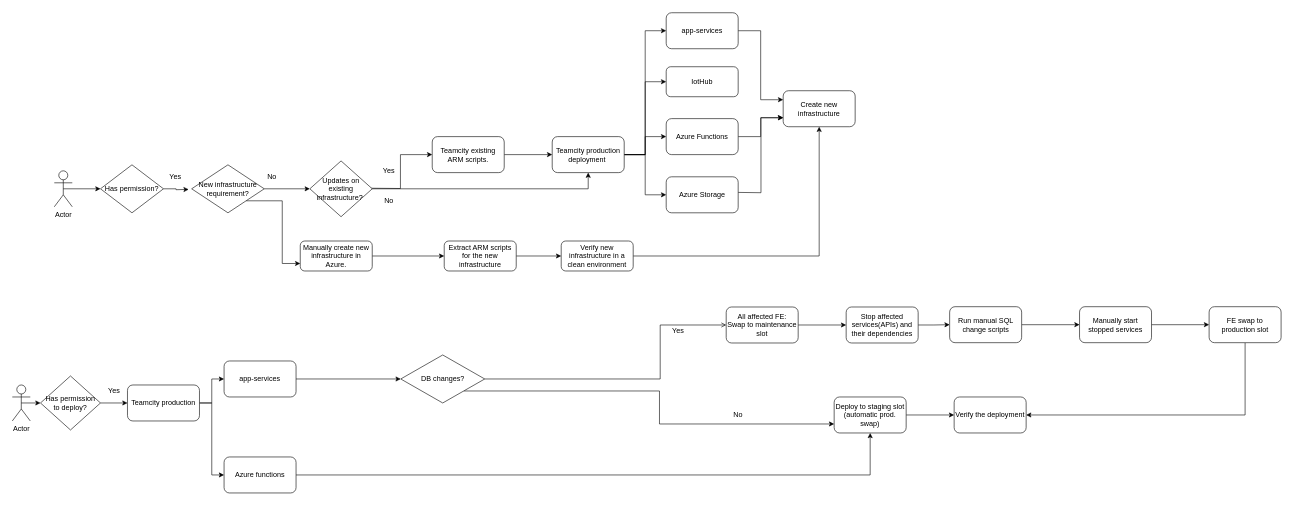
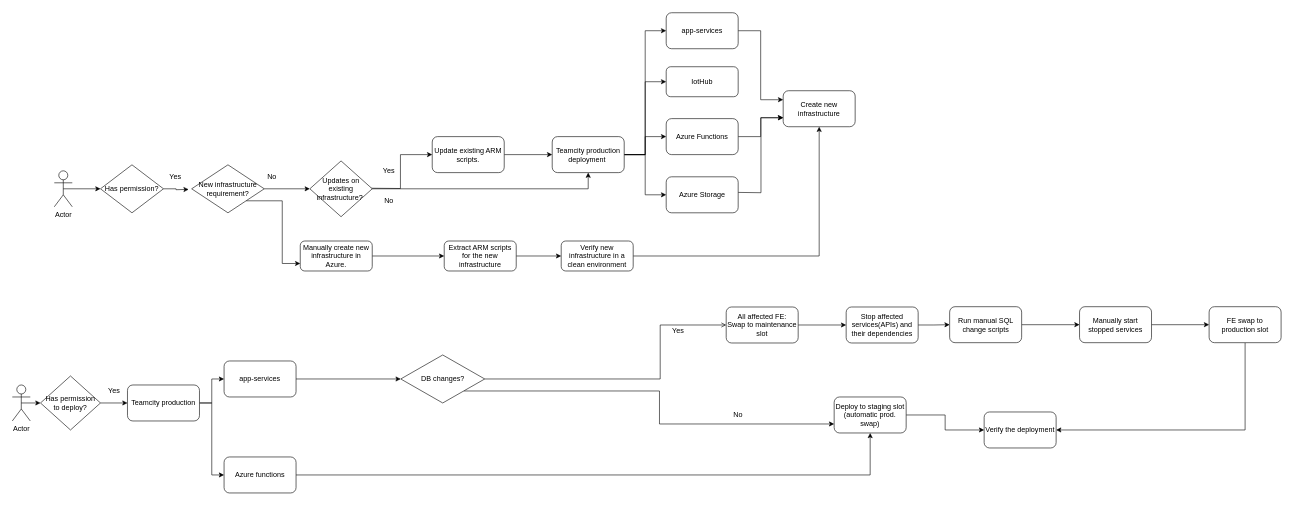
  <mxCell id="0" />
  <mxCell id="1" parent="0" />
  <mxCell id="2" style="edgeStyle=orthogonalEdgeStyle;rounded=0;orthogonalLoop=1;jettySize=auto;html=1;exitX=0.5;exitY=0.5;exitDx=0;exitDy=0;exitPerimeter=0;entryX=0;entryY=0.5;entryDx=0;entryDy=0;" edge="1" parent="1" source="3" target="5"><mxGeometry relative="1" as="geometry" /></mxCell>
  <mxCell id="3" value="Actor" style="shape=umlActor;verticalLabelPosition=bottom;labelBackgroundColor=#ffffff;verticalAlign=top;html=1;outlineConnect=0;" vertex="1" parent="1"><mxGeometry x="90" y="284" width="30" height="60" as="geometry" /></mxCell>
  <mxCell id="4" style="edgeStyle=orthogonalEdgeStyle;rounded=0;orthogonalLoop=1;jettySize=auto;html=1;entryX=0;entryY=0.5;entryDx=0;entryDy=0;" edge="1" parent="1" source="5"><mxGeometry relative="1" as="geometry"><mxPoint x="314" y="315" as="targetPoint" /></mxGeometry></mxCell>
  <mxCell id="5" value="Has permission?" style="rhombus;whiteSpace=wrap;html=1;" vertex="1" parent="1"><mxGeometry x="167" y="274" width="105" height="80" as="geometry" /></mxCell>
  <mxCell id="6" style="edgeStyle=orthogonalEdgeStyle;rounded=0;orthogonalLoop=1;jettySize=auto;html=1;entryX=0;entryY=0.5;entryDx=0;entryDy=0;" edge="1" parent="1" source="7" target="65"><mxGeometry relative="1" as="geometry" /></mxCell>
- <mxCell id="7" value="Teamcity existing ARM scripts." style="rounded=1;whiteSpace=wrap;html=1;" vertex="1" parent="1"><mxGeometry x="720" y="227" width="120" height="60" as="geometry" /></mxCell>
+ <mxCell id="7" value="Update existing ARM scripts." style="rounded=1;whiteSpace=wrap;html=1;" vertex="1" parent="1"><mxGeometry x="720" y="227" width="120" height="60" as="geometry" /></mxCell>
  <mxCell id="8" value="" style="edgeStyle=orthogonalEdgeStyle;rounded=0;orthogonalLoop=1;jettySize=auto;html=1;entryX=0;entryY=0.25;entryDx=0;entryDy=0;" edge="1" parent="1" source="9" target="15"><mxGeometry relative="1" as="geometry"><mxPoint x="1270" y="50.5" as="targetPoint" /></mxGeometry></mxCell>
  <mxCell id="9" value="app-services" style="rounded=1;whiteSpace=wrap;html=1;" vertex="1" parent="1"><mxGeometry x="1110" y="20.5" width="120" height="60" as="geometry" /></mxCell>
  <mxCell id="10" value="IotHub" style="rounded=1;whiteSpace=wrap;html=1;" vertex="1" parent="1"><mxGeometry x="1110" y="110.5" width="120" height="50" as="geometry" /></mxCell>
  <mxCell id="11" style="edgeStyle=orthogonalEdgeStyle;rounded=0;orthogonalLoop=1;jettySize=auto;html=1;entryX=0;entryY=0.75;entryDx=0;entryDy=0;" edge="1" parent="1" source="12" target="15"><mxGeometry relative="1" as="geometry" /></mxCell>
  <mxCell id="12" value="Azure Functions" style="rounded=1;whiteSpace=wrap;html=1;" vertex="1" parent="1"><mxGeometry x="1110" y="197" width="120" height="60" as="geometry" /></mxCell>
  <mxCell id="13" style="edgeStyle=orthogonalEdgeStyle;rounded=0;orthogonalLoop=1;jettySize=auto;html=1;entryX=0;entryY=0.75;entryDx=0;entryDy=0;" edge="1" parent="1" target="15"><mxGeometry relative="1" as="geometry"><mxPoint x="1230" y="320" as="sourcePoint" /></mxGeometry></mxCell>
  <mxCell id="14" value="Azure Storage" style="rounded=1;whiteSpace=wrap;html=1;" vertex="1" parent="1"><mxGeometry x="1110" y="294" width="120" height="60" as="geometry" /></mxCell>
  <mxCell id="15" value="Create new infrastructure" style="rounded=1;whiteSpace=wrap;html=1;" vertex="1" parent="1"><mxGeometry x="1305" y="150.5" width="120" height="60" as="geometry" /></mxCell>
  <mxCell id="16" style="edgeStyle=orthogonalEdgeStyle;rounded=0;orthogonalLoop=1;jettySize=auto;html=1;exitX=0.5;exitY=0.5;exitDx=0;exitDy=0;exitPerimeter=0;entryX=0;entryY=0.5;entryDx=0;entryDy=0;" edge="1" parent="1" source="17" target="19"><mxGeometry relative="1" as="geometry" /></mxCell>
  <mxCell id="17" value="Actor" style="shape=umlActor;verticalLabelPosition=bottom;labelBackgroundColor=#ffffff;verticalAlign=top;html=1;outlineConnect=0;" vertex="1" parent="1"><mxGeometry x="20" y="641" width="30" height="60" as="geometry" /></mxCell>
  <mxCell id="18" style="edgeStyle=orthogonalEdgeStyle;rounded=0;orthogonalLoop=1;jettySize=auto;html=1;exitX=1;exitY=0.5;exitDx=0;exitDy=0;" edge="1" parent="1" source="19" target="22"><mxGeometry relative="1" as="geometry" /></mxCell>
  <mxCell id="19" value="Has permission&lt;br&gt;to deploy?" style="rhombus;whiteSpace=wrap;html=1;" vertex="1" parent="1"><mxGeometry x="67" y="626" width="100" height="90" as="geometry" /></mxCell>
  <mxCell id="20" style="edgeStyle=orthogonalEdgeStyle;rounded=0;orthogonalLoop=1;jettySize=auto;html=1;entryX=0;entryY=0.5;entryDx=0;entryDy=0;" edge="1" parent="1" source="22" target="24"><mxGeometry relative="1" as="geometry" /></mxCell>
  <mxCell id="21" style="edgeStyle=orthogonalEdgeStyle;rounded=0;orthogonalLoop=1;jettySize=auto;html=1;entryX=0;entryY=0.5;entryDx=0;entryDy=0;" edge="1" parent="1" source="22" target="26"><mxGeometry relative="1" as="geometry" /></mxCell>
  <mxCell id="22" value="Teamcity production" style="rounded=1;whiteSpace=wrap;html=1;" vertex="1" parent="1"><mxGeometry x="212" y="641" width="120" height="60" as="geometry" /></mxCell>
  <mxCell id="23" style="edgeStyle=orthogonalEdgeStyle;rounded=0;orthogonalLoop=1;jettySize=auto;html=1;exitX=1;exitY=0.5;exitDx=0;exitDy=0;entryX=0;entryY=0.5;entryDx=0;entryDy=0;" edge="1" parent="1" source="24" target="29"><mxGeometry relative="1" as="geometry" /></mxCell>
  <mxCell id="24" value="app-services" style="rounded=1;whiteSpace=wrap;html=1;" vertex="1" parent="1"><mxGeometry x="373" y="601" width="120" height="60" as="geometry" /></mxCell>
  <mxCell id="25" style="edgeStyle=orthogonalEdgeStyle;rounded=0;orthogonalLoop=1;jettySize=auto;html=1;exitX=1;exitY=0.5;exitDx=0;exitDy=0;entryX=0.5;entryY=1;entryDx=0;entryDy=0;" edge="1" parent="1" source="26" target="43"><mxGeometry relative="1" as="geometry" /></mxCell>
  <mxCell id="26" value="Azure functions" style="rounded=1;whiteSpace=wrap;html=1;" vertex="1" parent="1"><mxGeometry x="373" y="761" width="120" height="60" as="geometry" /></mxCell>
  <mxCell id="27" style="edgeStyle=orthogonalEdgeStyle;rounded=0;orthogonalLoop=1;jettySize=auto;html=1;exitX=1;exitY=1;exitDx=0;exitDy=0;entryX=0;entryY=0.75;entryDx=0;entryDy=0;" edge="1" parent="1" source="29" target="43"><mxGeometry relative="1" as="geometry" /></mxCell>
  <mxCell id="28" style="edgeStyle=orthogonalEdgeStyle;rounded=0;orthogonalLoop=1;jettySize=auto;html=1;exitX=1;exitY=0.5;exitDx=0;exitDy=0;entryX=0;entryY=0.5;entryDx=0;entryDy=0;endArrow=open;" edge="1" parent="1" source="29" target="38"><mxGeometry relative="1" as="geometry"><Array as="points"><mxPoint x="1100" y="631" /><mxPoint x="1100" y="541" /></Array></mxGeometry></mxCell>
  <mxCell id="29" value="DB changes?" style="rhombus;whiteSpace=wrap;html=1;" vertex="1" parent="1"><mxGeometry x="667.5" y="591" width="140" height="80" as="geometry" /></mxCell>
  <mxCell id="30" value="" style="edgeStyle=orthogonalEdgeStyle;rounded=0;orthogonalLoop=1;jettySize=auto;html=1;" edge="1" parent="1" source="31" target="33"><mxGeometry relative="1" as="geometry" /></mxCell>
  <mxCell id="31" value="Run manual SQL change scripts" style="rounded=1;whiteSpace=wrap;html=1;" vertex="1" parent="1"><mxGeometry x="1582.5" y="510.5" width="120" height="60" as="geometry" /></mxCell>
  <mxCell id="32" value="" style="edgeStyle=orthogonalEdgeStyle;rounded=0;orthogonalLoop=1;jettySize=auto;html=1;" edge="1" parent="1" source="33" target="35"><mxGeometry relative="1" as="geometry" /></mxCell>
  <mxCell id="33" value="Manually start stopped services" style="rounded=1;whiteSpace=wrap;html=1;" vertex="1" parent="1"><mxGeometry x="1799" y="510.5" width="120" height="60" as="geometry" /></mxCell>
  <mxCell id="34" style="edgeStyle=orthogonalEdgeStyle;rounded=0;orthogonalLoop=1;jettySize=auto;html=1;exitX=0.5;exitY=1;exitDx=0;exitDy=0;entryX=1;entryY=0.5;entryDx=0;entryDy=0;" edge="1" parent="1" source="35" target="44"><mxGeometry relative="1" as="geometry" /></mxCell>
  <mxCell id="35" value="FE swap to production slot" style="rounded=1;whiteSpace=wrap;html=1;" vertex="1" parent="1"><mxGeometry x="2015" y="510.5" width="120" height="60" as="geometry" /></mxCell>
  <mxCell id="36" value="Yes" style="text;html=1;strokeColor=none;fillColor=none;align=center;verticalAlign=middle;whiteSpace=wrap;rounded=0;" vertex="1" parent="1"><mxGeometry x="170" y="641" width="40" height="20" as="geometry" /></mxCell>
  <mxCell id="37" value="" style="edgeStyle=orthogonalEdgeStyle;rounded=0;orthogonalLoop=1;jettySize=auto;html=1;" edge="1" parent="1" source="38" target="40"><mxGeometry relative="1" as="geometry" /></mxCell>
  <mxCell id="38" value="All affected FE:&lt;br&gt;Swap to maintenance slot" style="rounded=1;whiteSpace=wrap;html=1;" vertex="1" parent="1"><mxGeometry x="1210" y="511" width="120" height="60" as="geometry" /></mxCell>
  <mxCell id="39" value="" style="edgeStyle=orthogonalEdgeStyle;rounded=0;orthogonalLoop=1;jettySize=auto;html=1;" edge="1" parent="1" source="40" target="31"><mxGeometry relative="1" as="geometry" /></mxCell>
  <mxCell id="40" value="Stop affected services(APIs) and their dependencies" style="rounded=1;whiteSpace=wrap;html=1;" vertex="1" parent="1"><mxGeometry x="1410" y="511" width="120" height="60" as="geometry" /></mxCell>
  <mxCell id="41" value="Yes" style="text;html=1;strokeColor=none;fillColor=none;align=center;verticalAlign=middle;whiteSpace=wrap;rounded=0;" vertex="1" parent="1"><mxGeometry x="1110" y="541" width="40" height="20" as="geometry" /></mxCell>
  <mxCell id="42" value="" style="edgeStyle=orthogonalEdgeStyle;rounded=0;orthogonalLoop=1;jettySize=auto;html=1;" edge="1" parent="1" source="43" target="44"><mxGeometry relative="1" as="geometry" /></mxCell>
  <mxCell id="43" value="Deploy to staging slot (automatic prod. swap)" style="rounded=1;whiteSpace=wrap;html=1;" vertex="1" parent="1"><mxGeometry x="1390" y="661" width="120" height="60" as="geometry" /></mxCell>
- <mxCell id="44" value="Verify the deployment" style="rounded=1;whiteSpace=wrap;html=1;" vertex="1" parent="1"><mxGeometry x="1590" y="661" width="120" height="60" as="geometry" /></mxCell>
+ <mxCell id="44" value="Verify the deployment" style="rounded=1;whiteSpace=wrap;html=1;" vertex="1" parent="1"><mxGeometry x="1640" y="686" width="120" height="60" as="geometry" /></mxCell>
  <mxCell id="45" value="No" style="text;html=1;strokeColor=none;fillColor=none;align=center;verticalAlign=middle;whiteSpace=wrap;rounded=0;" vertex="1" parent="1"><mxGeometry x="1210" y="681" width="40" height="20" as="geometry" /></mxCell>
  <mxCell id="46" style="edgeStyle=orthogonalEdgeStyle;rounded=0;orthogonalLoop=1;jettySize=auto;html=1;entryX=0;entryY=0.5;entryDx=0;entryDy=0;" edge="1" parent="1" target="7"><mxGeometry relative="1" as="geometry"><mxPoint x="613" y="313" as="sourcePoint" /></mxGeometry></mxCell>
  <mxCell id="47" value="No" style="text;html=1;strokeColor=none;fillColor=none;align=center;verticalAlign=middle;whiteSpace=wrap;rounded=0;" vertex="1" parent="1"><mxGeometry x="433" y="284" width="40" height="20" as="geometry" /></mxCell>
  <mxCell id="48" style="edgeStyle=orthogonalEdgeStyle;rounded=0;orthogonalLoop=1;jettySize=auto;html=1;exitX=1;exitY=1;exitDx=0;exitDy=0;entryX=0;entryY=0.75;entryDx=0;entryDy=0;" edge="1" parent="1" source="50" target="52"><mxGeometry relative="1" as="geometry" /></mxCell>
  <mxCell id="49" style="edgeStyle=orthogonalEdgeStyle;rounded=0;orthogonalLoop=1;jettySize=auto;html=1;exitX=1;exitY=0.5;exitDx=0;exitDy=0;entryX=0;entryY=0.5;entryDx=0;entryDy=0;" edge="1" parent="1" source="50" target="59"><mxGeometry relative="1" as="geometry" /></mxCell>
  <mxCell id="50" value="New infrastructure requirement?" style="rhombus;whiteSpace=wrap;html=1;" vertex="1" parent="1"><mxGeometry x="319" y="274" width="121" height="80" as="geometry" /></mxCell>
  <mxCell id="51" value="" style="edgeStyle=orthogonalEdgeStyle;rounded=0;orthogonalLoop=1;jettySize=auto;html=1;" edge="1" parent="1" source="52" target="54"><mxGeometry relative="1" as="geometry" /></mxCell>
  <mxCell id="52" value="Manually create new infrastructure in Azure." style="rounded=1;whiteSpace=wrap;html=1;" vertex="1" parent="1"><mxGeometry x="500" y="401" width="120" height="50" as="geometry" /></mxCell>
  <mxCell id="53" value="" style="edgeStyle=orthogonalEdgeStyle;rounded=0;orthogonalLoop=1;jettySize=auto;html=1;" edge="1" parent="1" source="54" target="56"><mxGeometry relative="1" as="geometry" /></mxCell>
  <mxCell id="54" value="Extract ARM scripts for the new infrastructure" style="rounded=1;whiteSpace=wrap;html=1;" vertex="1" parent="1"><mxGeometry x="740" y="401" width="120" height="50" as="geometry" /></mxCell>
  <mxCell id="55" style="edgeStyle=orthogonalEdgeStyle;rounded=0;orthogonalLoop=1;jettySize=auto;html=1;entryX=0.5;entryY=1;entryDx=0;entryDy=0;" edge="1" parent="1" source="56" target="15"><mxGeometry relative="1" as="geometry" /></mxCell>
  <mxCell id="56" value="Verify new infrastructure in a clean environment" style="rounded=1;whiteSpace=wrap;html=1;" vertex="1" parent="1"><mxGeometry x="935" y="401" width="120" height="50" as="geometry" /></mxCell>
  <mxCell id="57" value="Yes" style="text;html=1;strokeColor=none;fillColor=none;align=center;verticalAlign=middle;whiteSpace=wrap;rounded=0;" vertex="1" parent="1"><mxGeometry x="272" y="284" width="40" height="20" as="geometry" /></mxCell>
  <mxCell id="58" style="edgeStyle=orthogonalEdgeStyle;rounded=0;orthogonalLoop=1;jettySize=auto;html=1;exitX=1;exitY=0.5;exitDx=0;exitDy=0;entryX=0.5;entryY=1;entryDx=0;entryDy=0;" edge="1" parent="1" source="59" target="65"><mxGeometry relative="1" as="geometry" /></mxCell>
  <mxCell id="59" value="&lt;span style=&quot;white-space: normal&quot;&gt;Updates on existing infrastructure?&amp;nbsp;&lt;/span&gt;" style="rhombus;whiteSpace=wrap;html=1;" vertex="1" parent="1"><mxGeometry x="516" y="267.5" width="104" height="93" as="geometry" /></mxCell>
  <mxCell id="60" value="Yes" style="text;html=1;strokeColor=none;fillColor=none;align=center;verticalAlign=middle;whiteSpace=wrap;rounded=0;" vertex="1" parent="1"><mxGeometry x="628" y="274" width="40" height="20" as="geometry" /></mxCell>
  <mxCell id="61" style="edgeStyle=orthogonalEdgeStyle;rounded=0;orthogonalLoop=1;jettySize=auto;html=1;exitX=1;exitY=0.5;exitDx=0;exitDy=0;entryX=0;entryY=0.5;entryDx=0;entryDy=0;" edge="1" parent="1" source="65" target="9"><mxGeometry relative="1" as="geometry" /></mxCell>
  <mxCell id="62" style="edgeStyle=orthogonalEdgeStyle;rounded=0;orthogonalLoop=1;jettySize=auto;html=1;exitX=1;exitY=0.5;exitDx=0;exitDy=0;entryX=0;entryY=0.5;entryDx=0;entryDy=0;" edge="1" parent="1" source="65" target="10"><mxGeometry relative="1" as="geometry" /></mxCell>
  <mxCell id="63" style="edgeStyle=orthogonalEdgeStyle;rounded=0;orthogonalLoop=1;jettySize=auto;html=1;exitX=1;exitY=0.5;exitDx=0;exitDy=0;entryX=0;entryY=0.5;entryDx=0;entryDy=0;" edge="1" parent="1" source="65" target="12"><mxGeometry relative="1" as="geometry" /></mxCell>
  <mxCell id="64" style="edgeStyle=orthogonalEdgeStyle;rounded=0;orthogonalLoop=1;jettySize=auto;html=1;exitX=1;exitY=0.5;exitDx=0;exitDy=0;entryX=0;entryY=0.5;entryDx=0;entryDy=0;" edge="1" parent="1" source="65" target="14"><mxGeometry relative="1" as="geometry" /></mxCell>
  <mxCell id="65" value="&lt;span style=&quot;white-space: normal&quot;&gt;Teamcity production deployment&amp;nbsp;&lt;/span&gt;" style="rounded=1;whiteSpace=wrap;html=1;" vertex="1" parent="1"><mxGeometry x="920" y="227" width="120" height="60" as="geometry" /></mxCell>
  <mxCell id="66" value="No" style="text;html=1;strokeColor=none;fillColor=none;align=center;verticalAlign=middle;whiteSpace=wrap;rounded=0;" vertex="1" parent="1"><mxGeometry x="628" y="324" width="40" height="20" as="geometry" /></mxCell>
